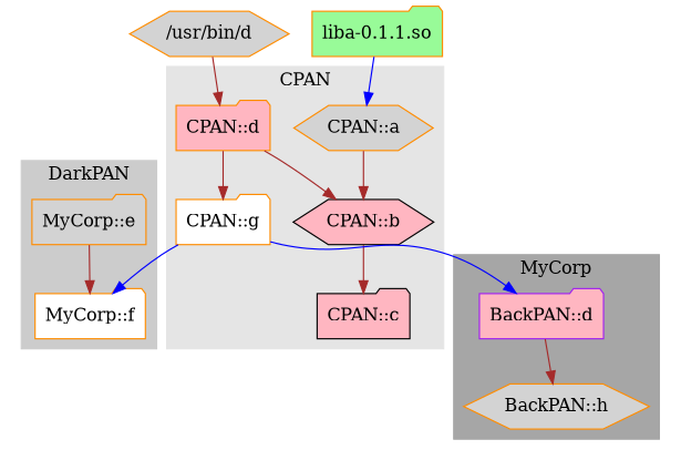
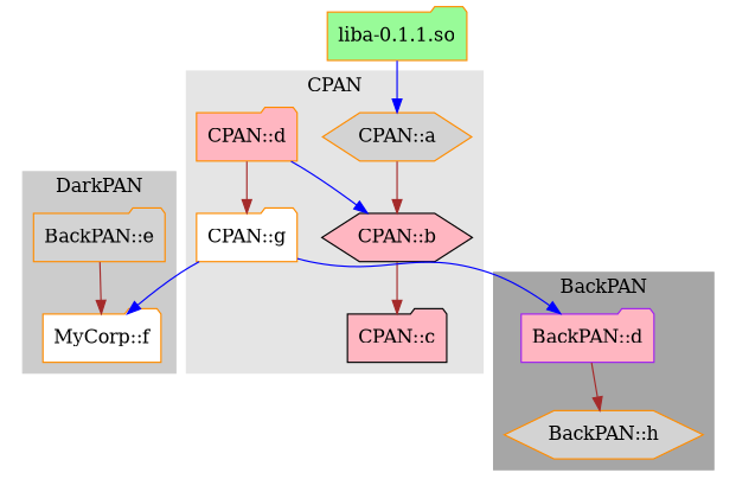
  strict digraph {
    node [color=darkorange fillcolor=lightpink shape=folder style=filled]
    edge [color=brown]
    "BackPAN::d" [color=purple]
    "BackPAN::h" [fillcolor=lightgrey shape=hexagon]
    "CPAN::a" [fillcolor=lightgrey shape=hexagon]
    "CPAN::b" [color=black shape=hexagon]
    "CPAN::c" [color=black]
    "CPAN::d"
    "CPAN::g" [fillcolor=white]
-   "MyCorp::e" [fillcolor=lightgrey]
+   "MyCorp::e" [fillcolor=lightgrey label="BackPAN::e"]
    "MyCorp::f" [fillcolor=white]
-   "/usr/bin/d" [fillcolor=lightgrey shape=hexagon]
    "liba-0.1.1.so" [fillcolor=palegreen]
    subgraph cluster_1 {
      color=grey65
-     label=MyCorp
+     label=BackPAN
      style=filled
      "BackPAN::d"
      "BackPAN::h"
    }
    subgraph cluster_2 {
      color=grey90
      label=CPAN
      style=filled
      "CPAN::a"
      "CPAN::b"
      "CPAN::c"
      "CPAN::d"
      "CPAN::g"
    }
    subgraph cluster_3 {
      color=grey80
      label=DarkPAN
      style=filled
      "MyCorp::e"
      "MyCorp::f"
    }
    "BackPAN::d" -> "BackPAN::h"
    "CPAN::a" -> "CPAN::b"
    "CPAN::b" -> "CPAN::c"
-   "CPAN::d" -> "CPAN::b"
+   "CPAN::d" -> "CPAN::b" [color=blue]
    "CPAN::d" -> "CPAN::g"
    "CPAN::g" -> "BackPAN::d" [color=blue]
    "CPAN::g" -> "MyCorp::f" [color=blue]
    "MyCorp::e" -> "MyCorp::f"
-   "/usr/bin/d" -> "CPAN::d"
    "liba-0.1.1.so" -> "CPAN::a" [color=blue]
  }
